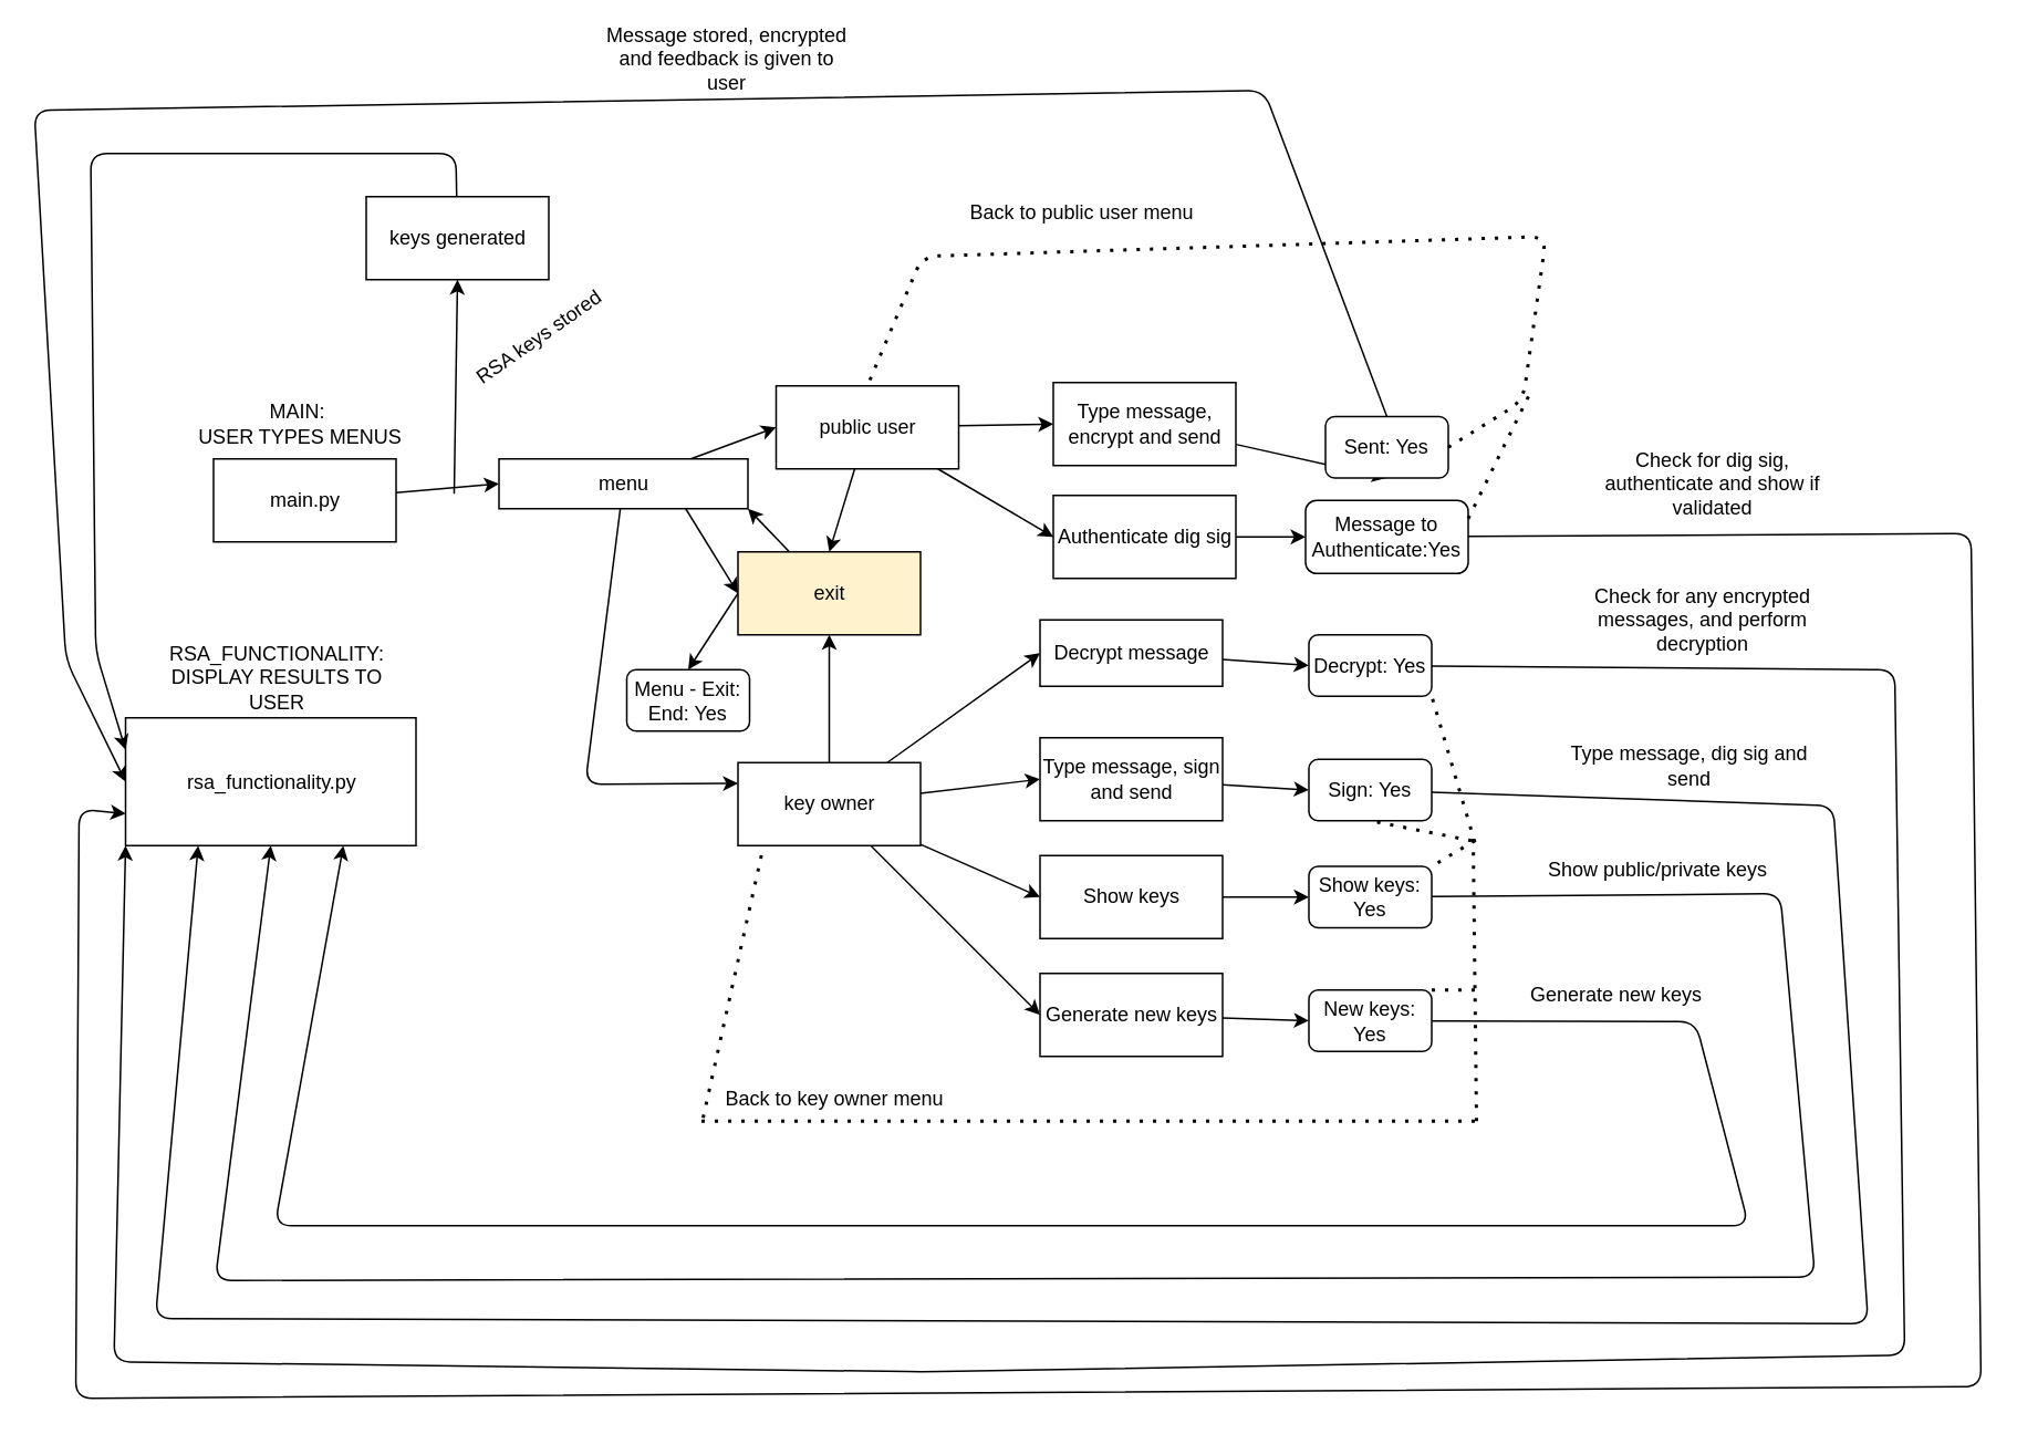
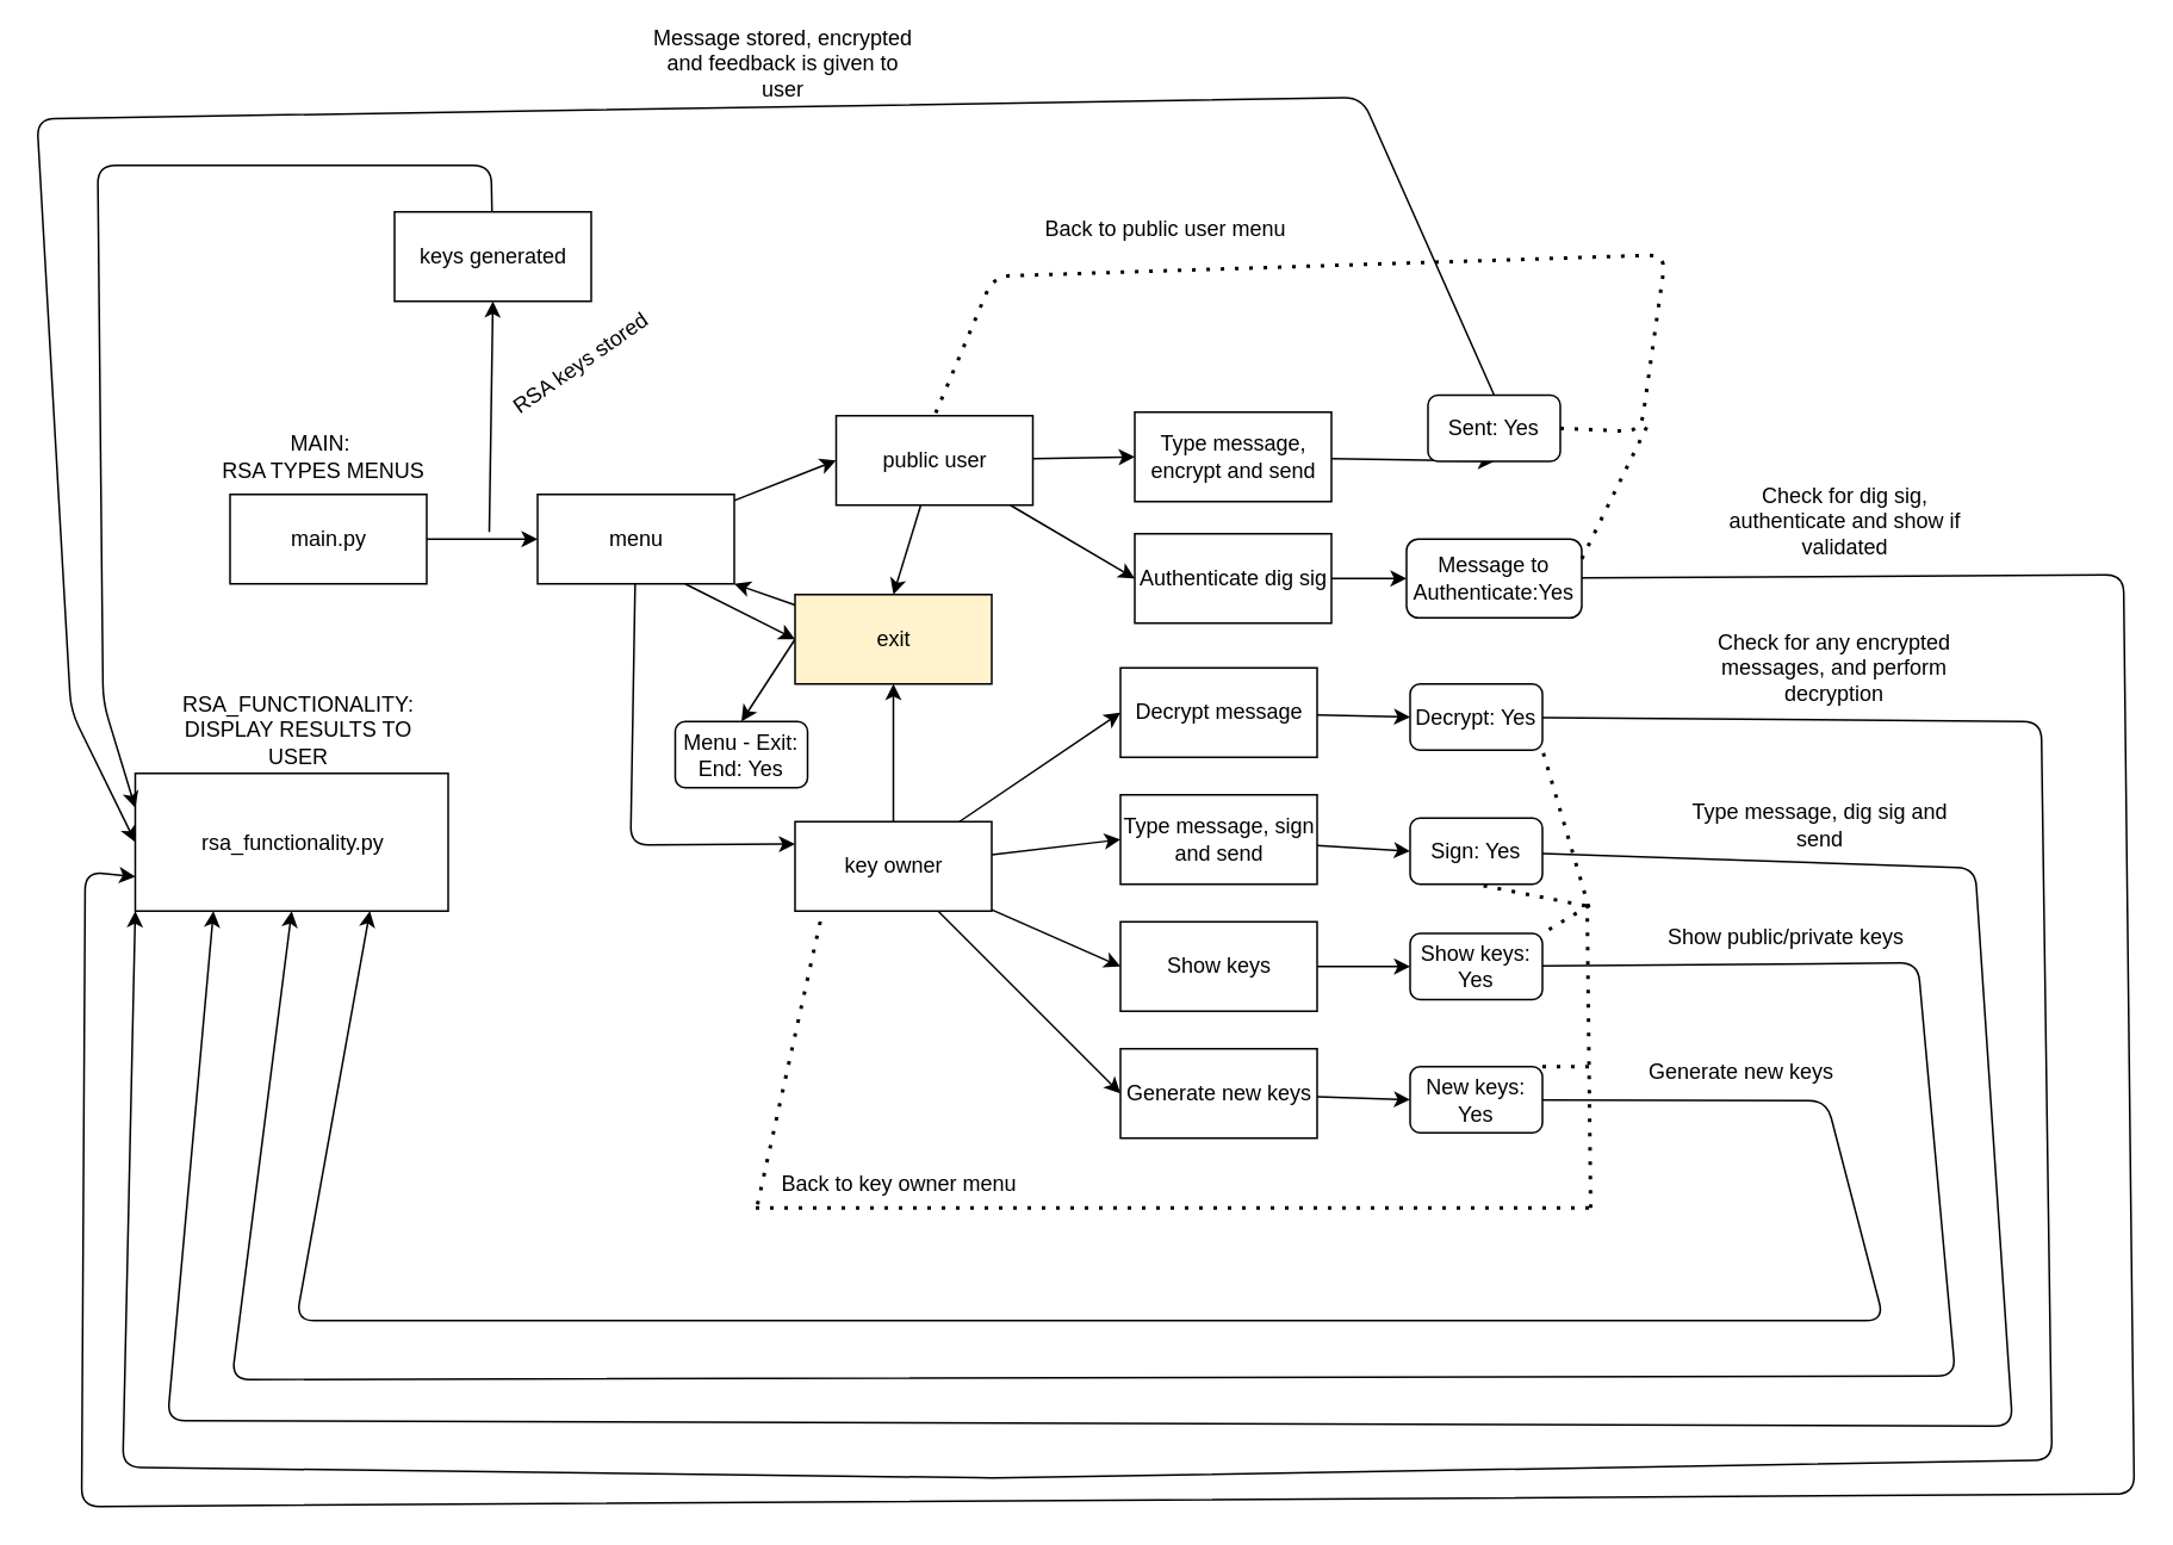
  <mxCell id="0" />
  <mxCell id="1" parent="0" />
  <mxCell id="2" style="edgeStyle=none;html=1;entryX=0;entryY=0.5;entryDx=0;entryDy=0;" edge="1" parent="1" source="3" target="9"><mxGeometry relative="1" as="geometry" /></mxCell>
  <mxCell id="3" value="main.py" style="html=1;" vertex="1" parent="1"><mxGeometry x="128" y="276" width="110" height="50" as="geometry" /></mxCell>
  <mxCell id="4" value="rsa_functionality.py" style="html=1;" vertex="1" parent="1"><mxGeometry x="75" y="432" width="175" height="77" as="geometry" /></mxCell>
  <mxCell id="5" style="edgeStyle=none;html=1;entryX=0;entryY=0.5;entryDx=0;entryDy=0;" edge="1" parent="1" source="9" target="13"><mxGeometry relative="1" as="geometry" /></mxCell>
  <mxCell id="6" style="edgeStyle=none;html=1;entryX=0.5;entryY=1;entryDx=0;entryDy=0;" edge="1" parent="1" target="15"><mxGeometry relative="1" as="geometry"><mxPoint x="273" y="297" as="sourcePoint" /></mxGeometry></mxCell>
  <mxCell id="7" style="edgeStyle=none;html=1;entryX=0;entryY=0.25;entryDx=0;entryDy=0;" edge="1" parent="1" source="9" target="36"><mxGeometry relative="1" as="geometry"><mxPoint x="469.419" y="343.238" as="targetPoint" /><Array as="points"><mxPoint x="352" y="472" /></Array></mxGeometry></mxCell>
  <mxCell id="8" style="edgeStyle=none;html=1;exitX=0.75;exitY=1;exitDx=0;exitDy=0;entryX=0;entryY=0.5;entryDx=0;entryDy=0;" edge="1" parent="1" source="9" target="21"><mxGeometry relative="1" as="geometry" /></mxCell>
- <mxCell id="9" value="menu" style="html=1;" vertex="1" parent="1"><mxGeometry x="300" y="276" width="150" height="30" as="geometry" /></mxCell>
+ <mxCell id="9" value="menu" style="html=1;" vertex="1" parent="1"><mxGeometry x="300" y="276" width="110" height="50" as="geometry" /></mxCell>
  <mxCell id="10" style="edgeStyle=none;html=1;entryX=0;entryY=0.5;entryDx=0;entryDy=0;" edge="1" parent="1" source="13" target="18"><mxGeometry relative="1" as="geometry" /></mxCell>
  <mxCell id="11" style="edgeStyle=none;html=1;entryX=0;entryY=0.5;entryDx=0;entryDy=0;" edge="1" parent="1" source="13" target="23"><mxGeometry relative="1" as="geometry" /></mxCell>
  <mxCell id="12" style="edgeStyle=none;html=1;entryX=0.5;entryY=0;entryDx=0;entryDy=0;" edge="1" parent="1" source="13" target="21"><mxGeometry relative="1" as="geometry" /></mxCell>
  <mxCell id="13" value="public user" style="html=1;" vertex="1" parent="1"><mxGeometry x="467" y="232" width="110" height="50" as="geometry" /></mxCell>
  <mxCell id="14" style="edgeStyle=none;html=1;entryX=0;entryY=0.25;entryDx=0;entryDy=0;" edge="1" parent="1" source="15" target="4"><mxGeometry relative="1" as="geometry"><mxPoint x="276" y="84.438" as="targetPoint" /><Array as="points"><mxPoint x="274" y="92" /><mxPoint x="54" y="92" /><mxPoint x="57" y="392" /></Array></mxGeometry></mxCell>
  <mxCell id="15" value="keys generated" style="html=1;" vertex="1" parent="1"><mxGeometry x="220" y="118" width="110" height="50" as="geometry" /></mxCell>
  <mxCell id="16" style="edgeStyle=none;html=1;entryX=0;entryY=0.5;entryDx=0;entryDy=0;exitX=0.5;exitY=0;exitDx=0;exitDy=0;" edge="1" parent="1" source="27" target="4"><mxGeometry relative="1" as="geometry"><mxPoint x="25" y="453" as="targetPoint" /><mxPoint x="676" y="226" as="sourcePoint" /><Array as="points"><mxPoint x="761" y="54" /><mxPoint x="20" y="66" /><mxPoint x="39" y="397" /></Array></mxGeometry></mxCell>
  <mxCell id="17" style="edgeStyle=none;html=1;entryX=0.5;entryY=1;entryDx=0;entryDy=0;" edge="1" parent="1" source="18" target="27"><mxGeometry relative="1" as="geometry" /></mxCell>
  <mxCell id="18" value="Type message, &lt;br&gt;encrypt and send" style="html=1;" vertex="1" parent="1"><mxGeometry x="634" y="230" width="110" height="50" as="geometry" /></mxCell>
  <mxCell id="19" style="edgeStyle=none;html=1;entryX=1;entryY=1;entryDx=0;entryDy=0;" edge="1" parent="1" source="21" target="9"><mxGeometry relative="1" as="geometry" /></mxCell>
  <mxCell id="20" style="edgeStyle=none;html=1;entryX=0.5;entryY=0;entryDx=0;entryDy=0;exitX=0;exitY=0.5;exitDx=0;exitDy=0;" edge="1" parent="1" source="21" target="53"><mxGeometry relative="1" as="geometry" /></mxCell>
  <mxCell id="21" value="exit" style="html=1;fillColor=#fff2cc;" vertex="1" parent="1"><mxGeometry x="444" y="332" width="110" height="50" as="geometry" /></mxCell>
  <mxCell id="22" style="edgeStyle=none;html=1;entryX=0;entryY=0.5;entryDx=0;entryDy=0;" edge="1" parent="1" source="23" target="29"><mxGeometry relative="1" as="geometry" /></mxCell>
  <mxCell id="23" value="Authenticate dig sig" style="html=1;" vertex="1" parent="1"><mxGeometry x="634" y="298" width="110" height="50" as="geometry" /></mxCell>
  <mxCell id="24" value="Message stored, encrypted and feedback is given to user" style="text;html=1;strokeColor=none;fillColor=none;align=center;verticalAlign=middle;whiteSpace=wrap;rounded=0;" vertex="1" parent="1"><mxGeometry x="363" y="20" width="149" height="30" as="geometry" /></mxCell>
  <mxCell id="25" value="RSA keys stored" style="text;html=1;strokeColor=none;fillColor=none;align=center;verticalAlign=middle;whiteSpace=wrap;rounded=0;rotation=-35;" vertex="1" parent="1"><mxGeometry x="250" y="188" width="149" height="30" as="geometry" /></mxCell>
  <mxCell id="26" value="Back to public user menu" style="text;html=1;strokeColor=none;fillColor=none;align=center;verticalAlign=middle;whiteSpace=wrap;rounded=0;" vertex="1" parent="1"><mxGeometry x="577" y="113" width="149" height="30" as="geometry" /></mxCell>
- <mxCell id="27" value="Sent: Yes" style="rounded=1;whiteSpace=wrap;html=1;" vertex="1" parent="1"><mxGeometry x="798" y="250.5" width="74" height="37" as="geometry" /></mxCell>
+ <mxCell id="27" value="Sent: Yes" style="rounded=1;whiteSpace=wrap;html=1;" vertex="1" parent="1"><mxGeometry x="798" y="220.5" width="74" height="37" as="geometry" /></mxCell>
  <mxCell id="28" style="edgeStyle=none;html=1;entryX=0;entryY=0.75;entryDx=0;entryDy=0;" edge="1" parent="1" source="29" target="4"><mxGeometry relative="1" as="geometry"><Array as="points"><mxPoint x="1187" y="321" /><mxPoint x="1193" y="835" /><mxPoint x="45" y="842" /><mxPoint x="47" y="487" /></Array></mxGeometry></mxCell>
  <mxCell id="29" value="Message to Authenticate:Yes" style="rounded=1;whiteSpace=wrap;html=1;" vertex="1" parent="1"><mxGeometry x="786" y="301" width="98" height="44" as="geometry" /></mxCell>
  <mxCell id="30" value="Check for dig sig, authenticate and show if validated" style="text;html=1;strokeColor=none;fillColor=none;align=center;verticalAlign=middle;whiteSpace=wrap;rounded=0;" vertex="1" parent="1"><mxGeometry x="957" y="276" width="149" height="30" as="geometry" /></mxCell>
  <mxCell id="31" style="edgeStyle=none;html=1;entryX=0;entryY=0.5;entryDx=0;entryDy=0;" edge="1" parent="1" source="36" target="38"><mxGeometry relative="1" as="geometry" /></mxCell>
  <mxCell id="32" style="edgeStyle=none;html=1;entryX=0;entryY=0.5;entryDx=0;entryDy=0;" edge="1" parent="1" source="36" target="40"><mxGeometry relative="1" as="geometry" /></mxCell>
  <mxCell id="33" style="edgeStyle=none;html=1;entryX=0;entryY=0.5;entryDx=0;entryDy=0;" edge="1" parent="1" source="36" target="42"><mxGeometry relative="1" as="geometry" /></mxCell>
  <mxCell id="34" style="edgeStyle=none;html=1;entryX=0;entryY=0.5;entryDx=0;entryDy=0;" edge="1" parent="1" source="36" target="44"><mxGeometry relative="1" as="geometry" /></mxCell>
  <mxCell id="35" style="edgeStyle=none;html=1;entryX=0.5;entryY=1;entryDx=0;entryDy=0;" edge="1" parent="1" source="36" target="21"><mxGeometry relative="1" as="geometry" /></mxCell>
  <mxCell id="36" value="key owner" style="html=1;" vertex="1" parent="1"><mxGeometry x="444" y="459" width="110" height="50" as="geometry" /></mxCell>
  <mxCell id="37" style="edgeStyle=none;html=1;entryX=0;entryY=0.5;entryDx=0;entryDy=0;" edge="1" parent="1" source="38" target="46"><mxGeometry relative="1" as="geometry" /></mxCell>
- <mxCell id="38" value="Decrypt message" style="html=1;" vertex="1" parent="1"><mxGeometry x="626" y="373" width="110" height="40" as="geometry" /></mxCell>
+ <mxCell id="38" value="Decrypt message" style="html=1;" vertex="1" parent="1"><mxGeometry x="626" y="373" width="110" height="50" as="geometry" /></mxCell>
  <mxCell id="39" style="edgeStyle=none;html=1;entryX=0;entryY=0.5;entryDx=0;entryDy=0;" edge="1" parent="1" source="40" target="48"><mxGeometry relative="1" as="geometry" /></mxCell>
  <mxCell id="40" value="Type message, sign &lt;br&gt;and send" style="html=1;" vertex="1" parent="1"><mxGeometry x="626" y="444" width="110" height="50" as="geometry" /></mxCell>
  <mxCell id="41" style="edgeStyle=none;html=1;entryX=0;entryY=0.5;entryDx=0;entryDy=0;" edge="1" parent="1" source="42" target="50"><mxGeometry relative="1" as="geometry" /></mxCell>
  <mxCell id="42" value="Show keys" style="html=1;" vertex="1" parent="1"><mxGeometry x="626" y="515" width="110" height="50" as="geometry" /></mxCell>
  <mxCell id="43" style="edgeStyle=none;html=1;entryX=0;entryY=0.5;entryDx=0;entryDy=0;" edge="1" parent="1" source="44" target="52"><mxGeometry relative="1" as="geometry" /></mxCell>
  <mxCell id="44" value="Generate new keys" style="html=1;" vertex="1" parent="1"><mxGeometry x="626" y="586" width="110" height="50" as="geometry" /></mxCell>
  <mxCell id="45" style="edgeStyle=none;html=1;entryX=0;entryY=1;entryDx=0;entryDy=0;" edge="1" parent="1" source="46" target="4"><mxGeometry relative="1" as="geometry"><mxPoint x="966.219" y="400.5" as="targetPoint" /><Array as="points"><mxPoint x="1141" y="403" /><mxPoint x="1147" y="816" /><mxPoint x="556" y="826" /><mxPoint x="68" y="820" /></Array></mxGeometry></mxCell>
  <mxCell id="46" value="Decrypt: Yes" style="rounded=1;whiteSpace=wrap;html=1;" vertex="1" parent="1"><mxGeometry x="788" y="382" width="74" height="37" as="geometry" /></mxCell>
  <mxCell id="47" style="edgeStyle=none;html=1;entryX=0.25;entryY=1;entryDx=0;entryDy=0;" edge="1" parent="1" source="48" target="4"><mxGeometry relative="1" as="geometry"><Array as="points"><mxPoint x="1104" y="485" /><mxPoint x="1125" y="797" /><mxPoint x="93" y="794" /></Array></mxGeometry></mxCell>
  <mxCell id="48" value="Sign: Yes" style="rounded=1;whiteSpace=wrap;html=1;" vertex="1" parent="1"><mxGeometry x="788" y="457" width="74" height="37" as="geometry" /></mxCell>
  <mxCell id="49" style="edgeStyle=none;html=1;entryX=0.5;entryY=1;entryDx=0;entryDy=0;" edge="1" parent="1" source="50" target="4"><mxGeometry relative="1" as="geometry"><Array as="points"><mxPoint x="1072" y="538" /><mxPoint x="1093" y="769" /><mxPoint x="129" y="771" /></Array></mxGeometry></mxCell>
  <mxCell id="50" value="Show keys: Yes" style="rounded=1;whiteSpace=wrap;html=1;" vertex="1" parent="1"><mxGeometry x="788" y="521.5" width="74" height="37" as="geometry" /></mxCell>
  <mxCell id="51" style="edgeStyle=none;html=1;entryX=0.75;entryY=1;entryDx=0;entryDy=0;" edge="1" parent="1" source="52" target="4"><mxGeometry relative="1" as="geometry"><Array as="points"><mxPoint x="1021" y="615" /><mxPoint x="1053" y="738" /><mxPoint x="165" y="738" /></Array></mxGeometry></mxCell>
  <mxCell id="52" value="New keys: Yes" style="rounded=1;whiteSpace=wrap;html=1;" vertex="1" parent="1"><mxGeometry x="788" y="596" width="74" height="37" as="geometry" /></mxCell>
  <mxCell id="53" value="Menu - Exit: End: Yes" style="rounded=1;whiteSpace=wrap;html=1;" vertex="1" parent="1"><mxGeometry x="377" y="403" width="74" height="37" as="geometry" /></mxCell>
  <mxCell id="54" value="Check for any encrypted messages, and perform decryption" style="text;html=1;strokeColor=none;fillColor=none;align=center;verticalAlign=middle;whiteSpace=wrap;rounded=0;" vertex="1" parent="1"><mxGeometry x="951" y="358" width="149" height="30" as="geometry" /></mxCell>
  <mxCell id="55" value="Type message, dig sig and send" style="text;html=1;strokeColor=none;fillColor=none;align=center;verticalAlign=middle;whiteSpace=wrap;rounded=0;" vertex="1" parent="1"><mxGeometry x="943" y="446" width="149" height="30" as="geometry" /></mxCell>
  <mxCell id="56" value="Show public/private keys" style="text;html=1;strokeColor=none;fillColor=none;align=center;verticalAlign=middle;whiteSpace=wrap;rounded=0;" vertex="1" parent="1"><mxGeometry x="924" y="509" width="149" height="30" as="geometry" /></mxCell>
  <mxCell id="57" value="Generate new keys" style="text;html=1;strokeColor=none;fillColor=none;align=center;verticalAlign=middle;whiteSpace=wrap;rounded=0;" vertex="1" parent="1"><mxGeometry x="899" y="584" width="149" height="30" as="geometry" /></mxCell>
  <mxCell id="58" value="RSA_FUNCTIONALITY:&lt;br&gt;DISPLAY RESULTS TO USER" style="text;html=1;strokeColor=none;fillColor=none;align=center;verticalAlign=middle;whiteSpace=wrap;rounded=0;" vertex="1" parent="1"><mxGeometry x="92" y="393" width="149" height="30" as="geometry" /></mxCell>
  <mxCell id="59" value="" style="endArrow=none;dashed=1;html=1;dashPattern=1 3;strokeWidth=2;exitX=1;exitY=0.5;exitDx=0;exitDy=0;entryX=0.5;entryY=0;entryDx=0;entryDy=0;" edge="1" parent="1" source="27" target="13"><mxGeometry width="50" height="50" relative="1" as="geometry"><mxPoint x="910" y="197" as="sourcePoint" /><mxPoint x="534" y="142" as="targetPoint" /><Array as="points"><mxPoint x="917" y="241" /><mxPoint x="931" y="142" /><mxPoint x="555" y="154" /></Array></mxGeometry></mxCell>
  <mxCell id="60" value="" style="endArrow=none;dashed=1;html=1;dashPattern=1 3;strokeWidth=2;exitX=1;exitY=0.25;exitDx=0;exitDy=0;" edge="1" parent="1" source="29"><mxGeometry width="50" height="50" relative="1" as="geometry"><mxPoint x="552" y="393" as="sourcePoint" /><mxPoint x="921" y="237" as="targetPoint" /></mxGeometry></mxCell>
  <mxCell id="61" value="Back to key owner menu" style="text;html=1;strokeColor=none;fillColor=none;align=center;verticalAlign=middle;whiteSpace=wrap;rounded=0;" vertex="1" parent="1"><mxGeometry x="428" y="647" width="149" height="30" as="geometry" /></mxCell>
  <mxCell id="62" value="" style="endArrow=none;dashed=1;html=1;dashPattern=1 3;strokeWidth=2;entryX=1;entryY=1;entryDx=0;entryDy=0;" edge="1" parent="1" target="46"><mxGeometry width="50" height="50" relative="1" as="geometry"><mxPoint x="888" y="507" as="sourcePoint" /><mxPoint x="602" y="343" as="targetPoint" /></mxGeometry></mxCell>
  <mxCell id="63" value="" style="endArrow=none;dashed=1;html=1;dashPattern=1 3;strokeWidth=2;entryX=1;entryY=0;entryDx=0;entryDy=0;" edge="1" parent="1" target="50"><mxGeometry width="50" height="50" relative="1" as="geometry"><mxPoint x="888" y="506" as="sourcePoint" /><mxPoint x="602" y="343" as="targetPoint" /></mxGeometry></mxCell>
  <mxCell id="64" value="" style="endArrow=none;dashed=1;html=1;dashPattern=1 3;strokeWidth=2;entryX=0.5;entryY=1;entryDx=0;entryDy=0;" edge="1" parent="1" target="48"><mxGeometry width="50" height="50" relative="1" as="geometry"><mxPoint x="886" y="506" as="sourcePoint" /><mxPoint x="602" y="343" as="targetPoint" /></mxGeometry></mxCell>
  <mxCell id="65" value="" style="endArrow=none;dashed=1;html=1;dashPattern=1 3;strokeWidth=2;" edge="1" parent="1"><mxGeometry width="50" height="50" relative="1" as="geometry"><mxPoint x="889" y="675" as="sourcePoint" /><mxPoint x="887" y="505" as="targetPoint" /></mxGeometry></mxCell>
  <mxCell id="66" value="" style="endArrow=none;dashed=1;html=1;dashPattern=1 3;strokeWidth=2;entryX=1;entryY=0;entryDx=0;entryDy=0;" edge="1" parent="1" target="52"><mxGeometry width="50" height="50" relative="1" as="geometry"><mxPoint x="888" y="596" as="sourcePoint" /><mxPoint x="602" y="343" as="targetPoint" /></mxGeometry></mxCell>
  <mxCell id="67" value="" style="endArrow=none;dashed=1;html=1;dashPattern=1 3;strokeWidth=2;" edge="1" parent="1"><mxGeometry width="50" height="50" relative="1" as="geometry"><mxPoint x="422" y="675" as="sourcePoint" /><mxPoint x="889" y="675" as="targetPoint" /></mxGeometry></mxCell>
  <mxCell id="68" value="" style="endArrow=none;dashed=1;html=1;dashPattern=1 3;strokeWidth=2;entryX=0.132;entryY=1.081;entryDx=0;entryDy=0;entryPerimeter=0;" edge="1" parent="1" target="36"><mxGeometry width="50" height="50" relative="1" as="geometry"><mxPoint x="423" y="673" as="sourcePoint" /><mxPoint x="602" y="343" as="targetPoint" /></mxGeometry></mxCell>
- <mxCell id="69" value="MAIN:&amp;nbsp;&lt;br&gt;USER TYPES MENUS" style="text;html=1;strokeColor=none;fillColor=none;align=center;verticalAlign=middle;whiteSpace=wrap;rounded=0;" vertex="1" parent="1"><mxGeometry x="106" y="240" width="149" height="30" as="geometry" /></mxCell>
+ <mxCell id="69" value="MAIN:&amp;nbsp;&lt;br&gt;RSA TYPES MENUS" style="text;html=1;strokeColor=none;fillColor=none;align=center;verticalAlign=middle;whiteSpace=wrap;rounded=0;" vertex="1" parent="1"><mxGeometry x="106" y="240" width="149" height="30" as="geometry" /></mxCell>
